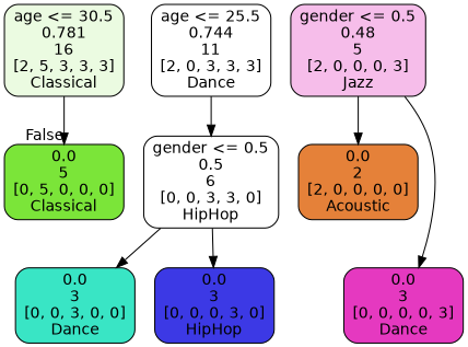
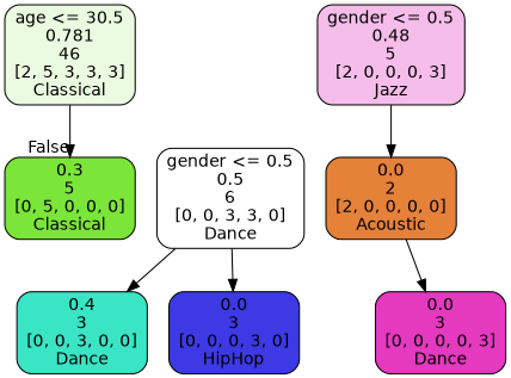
  digraph {
    node [color=black fillcolor="#ffffff" fontname=helvetica shape=box style="filled, rounded"]
    edge [fontname=helvetica]
-   n1 [fillcolor="#ebfbe1" label="age <= 30.5\n0.781\n16\n[2, 5, 3, 3, 3]\nClassical"]
-   n2 [fillcolor="#7be539" label="0.0\n5\n[0, 5, 0, 0, 0]\nClassical"]
-   n3 [label="age <= 25.5\n0.744\n11\n[2, 0, 3, 3, 3]\nDance"]
-   n4 [label="gender <= 0.5\n0.5\n6\n[0, 0, 3, 3, 0]\nHipHop"]
-   n5 [fillcolor="#39e5c5" label="0.0\n3\n[0, 0, 3, 0, 0]\nDance"]
+   n1 [fillcolor="#ebfbe1" label="age <= 30.5\n0.781\n46\n[2, 5, 3, 3, 3]\nClassical"]
+   n2 [fillcolor="#7be539" label="0.3\n5\n[0, 5, 0, 0, 0]\nClassical"]
+   n4 [label="gender <= 0.5\n0.5\n6\n[0, 0, 3, 3, 0]\nDance"]
+   n5 [fillcolor="#39e5c5" label="0.4\n3\n[0, 0, 3, 0, 0]\nDance"]
    n6 [fillcolor="#3c39e5" label="0.0\n3\n[0, 0, 0, 3, 0]\nHipHop"]
    n7 [fillcolor="#f6bdea" label="gender <= 0.5\n0.48\n5\n[2, 0, 0, 0, 3]\nJazz"]
    n8 [fillcolor="#e58139" label="0.0\n2\n[2, 0, 0, 0, 0]\nAcoustic"]
    n9 [fillcolor="#e539c0" label="0.0\n3\n[0, 0, 0, 0, 3]\nDance"]
    n1 -> n2 [headlabel=False labelangle=-45 labeldistance=2.5]
-   n3 -> n4
    n4 -> n5
    n4 -> n6
    n7 -> n8
-   n7 -> n9
+   n8 -> n9
  }
